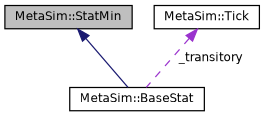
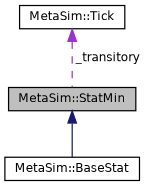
  digraph {
    node [color=black fillcolor=white fontname=Helvetica fontsize=10 shape=record style=filled]
    edge [dir=back fontname=Helvetica fontsize=10 labelfontname=Helvetica labelfontsize=10]
    n1 [fillcolor=grey75 fontcolor=black height=0.2 label="MetaSim::StatMin" width=0.4]
    n2 [height=0.2 label="MetaSim::BaseStat" width=0.4]
    n3 [height=0.2 label="MetaSim::Tick" width=0.4]
    n1 -> n2 [color=midnightblue style=solid]
-   n3 -> n2 [color=darkorchid3 label=" _transitory" style=dashed]
+   n3 -> n1 [color=darkorchid3 label=" _transitory" style=dashed]
  }
